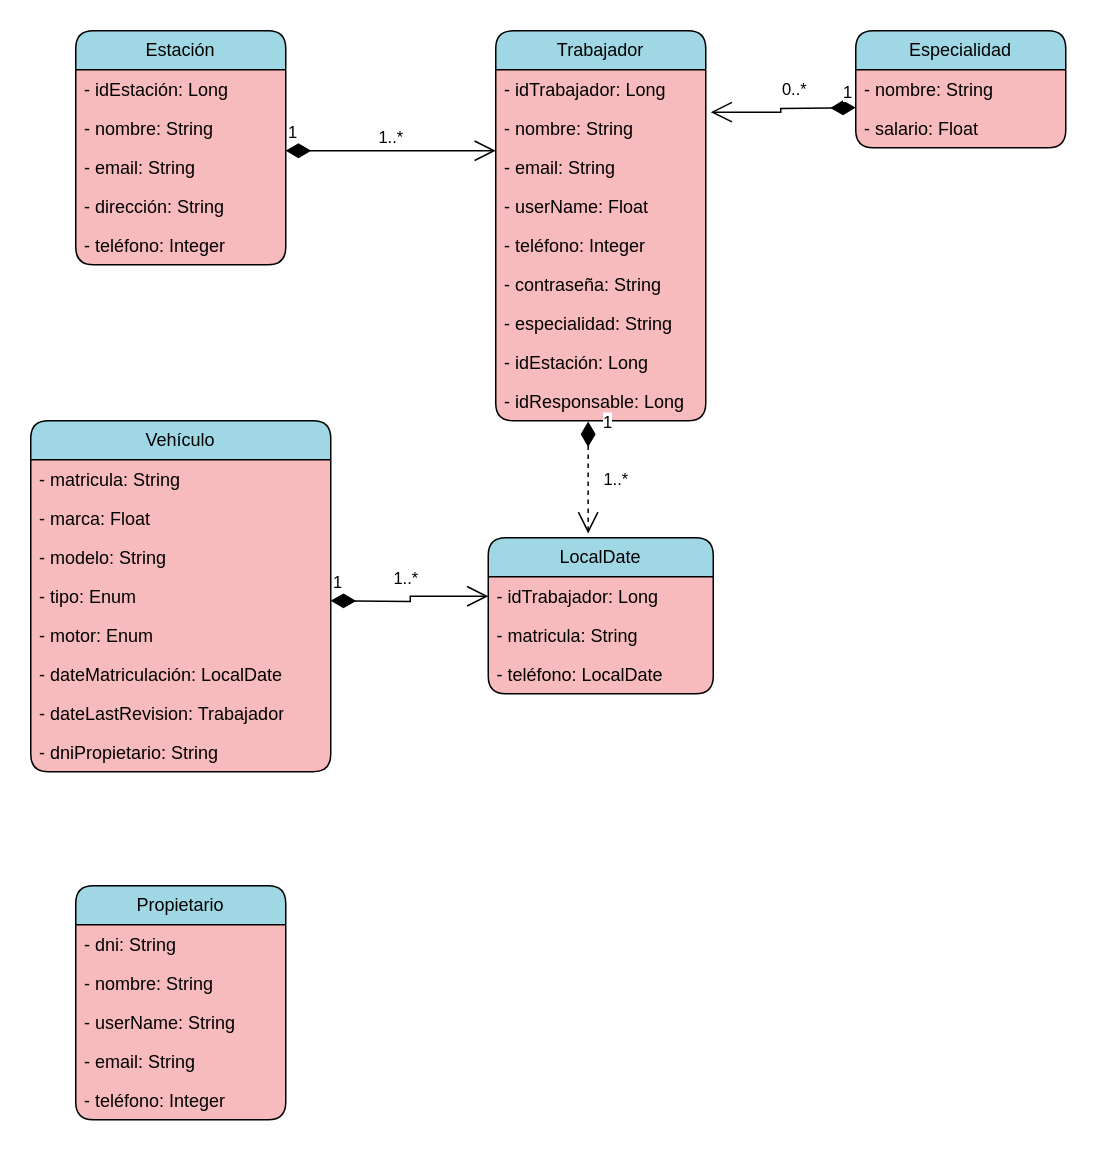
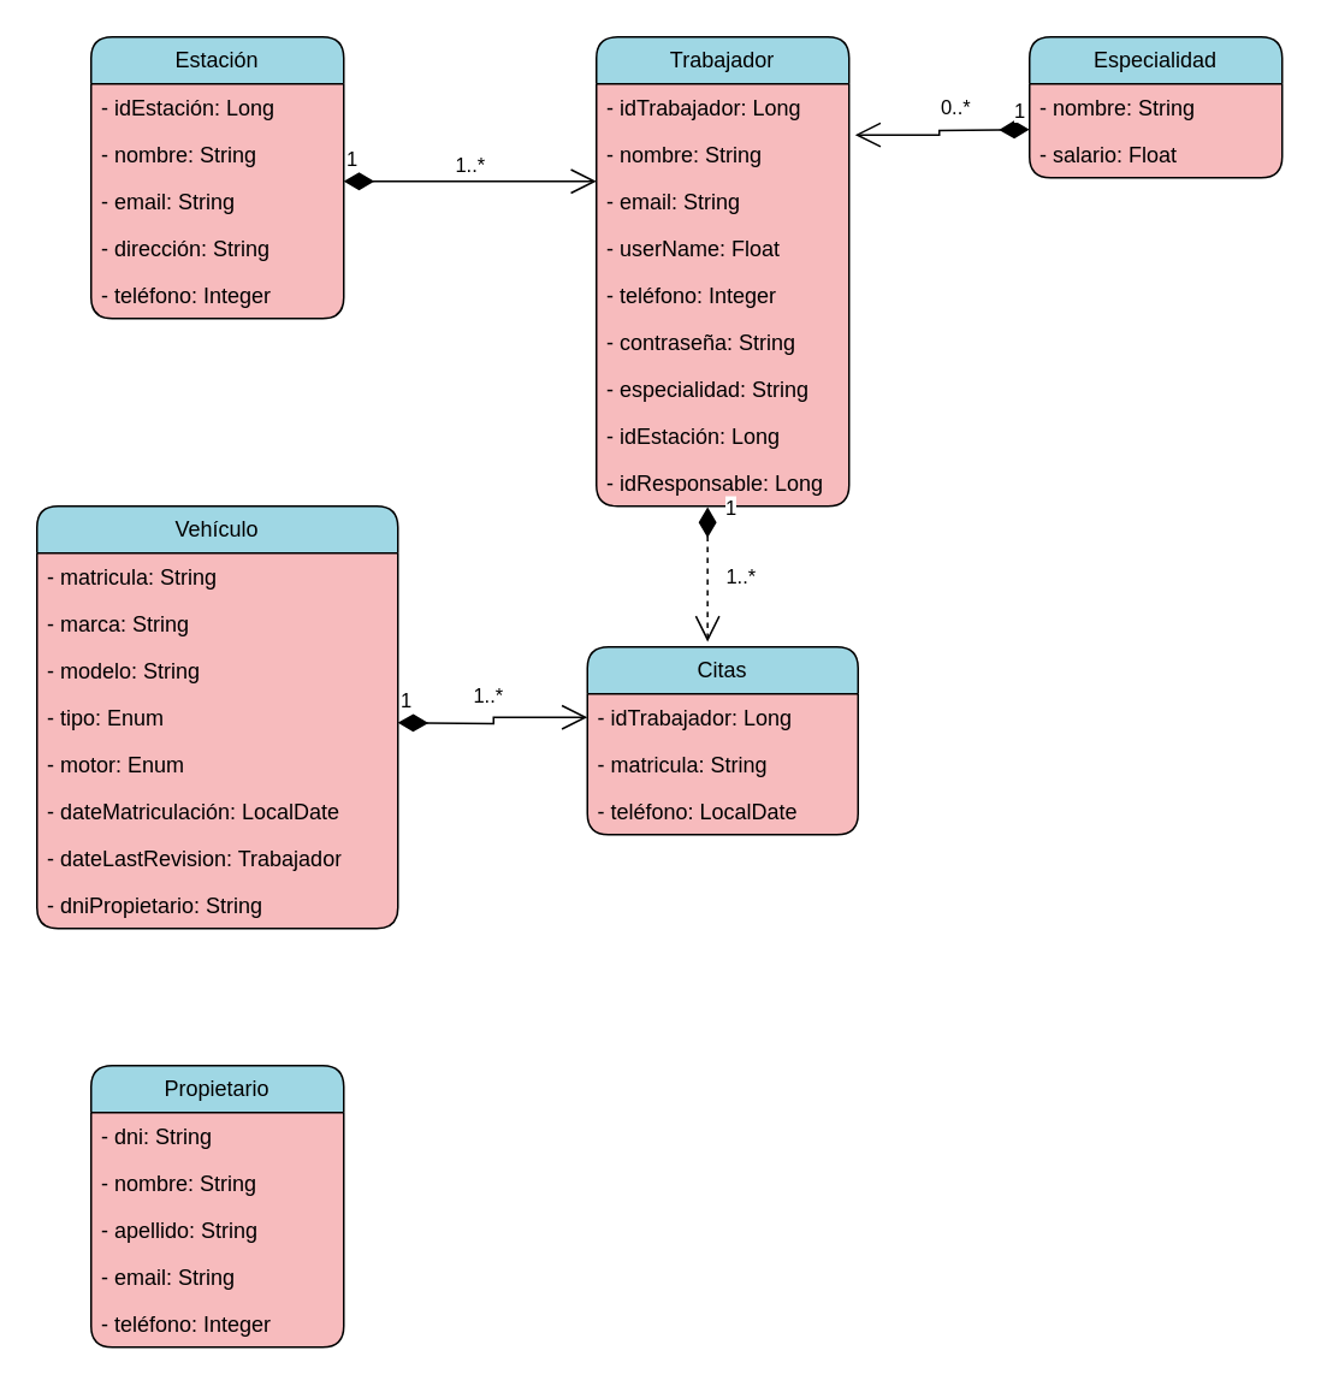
  <mxCell id="0" />
  <mxCell id="1" parent="0" />
  <mxCell id="2" value="Estación" style="swimlane;fontStyle=0;childLayout=stackLayout;horizontal=1;startSize=26;horizontalStack=0;resizeParent=1;resizeParentMax=0;resizeLast=0;collapsible=1;marginBottom=0;whiteSpace=wrap;html=1;perimeterSpacing=0;rounded=1;fillColor=#9fd7e4;swimlaneFillColor=#f7bbbd;gradientColor=none;" parent="1" vertex="1"><mxGeometry x="50" y="20" width="140" height="156" as="geometry" /></mxCell>
  <mxCell id="3" value="- idEstación: Long" style="text;strokeColor=none;fillColor=none;align=left;verticalAlign=top;spacingLeft=4;spacingRight=4;overflow=hidden;rotatable=0;points=[[0,0.5],[1,0.5]];portConstraint=eastwest;whiteSpace=wrap;html=1;" parent="2" vertex="1"><mxGeometry y="26" width="140" height="26" as="geometry" /></mxCell>
  <mxCell id="4" value="- nombre: String" style="text;strokeColor=none;fillColor=none;align=left;verticalAlign=top;spacingLeft=4;spacingRight=4;overflow=hidden;rotatable=0;points=[[0,0.5],[1,0.5]];portConstraint=eastwest;whiteSpace=wrap;html=1;" parent="2" vertex="1"><mxGeometry y="52" width="140" height="26" as="geometry" /></mxCell>
  <mxCell id="5" value="- email: String" style="text;strokeColor=none;fillColor=none;align=left;verticalAlign=top;spacingLeft=4;spacingRight=4;overflow=hidden;rotatable=0;points=[[0,0.5],[1,0.5]];portConstraint=eastwest;whiteSpace=wrap;html=1;" parent="2" vertex="1"><mxGeometry y="78" width="140" height="26" as="geometry" /></mxCell>
  <mxCell id="6" value="- dirección: String" style="text;strokeColor=none;fillColor=none;align=left;verticalAlign=top;spacingLeft=4;spacingRight=4;overflow=hidden;rotatable=0;points=[[0,0.5],[1,0.5]];portConstraint=eastwest;whiteSpace=wrap;html=1;" parent="2" vertex="1"><mxGeometry y="104" width="140" height="26" as="geometry" /></mxCell>
  <mxCell id="7" value="- teléfono: Integer" style="text;strokeColor=none;fillColor=none;align=left;verticalAlign=top;spacingLeft=4;spacingRight=4;overflow=hidden;rotatable=0;points=[[0,0.5],[1,0.5]];portConstraint=eastwest;whiteSpace=wrap;html=1;" parent="2" vertex="1"><mxGeometry y="130" width="140" height="26" as="geometry" /></mxCell>
  <mxCell id="8" value="Trabajador" style="swimlane;fontStyle=0;childLayout=stackLayout;horizontal=1;startSize=26;fillColor=#9fd7e4;horizontalStack=0;resizeParent=1;resizeParentMax=0;resizeLast=0;collapsible=1;marginBottom=0;whiteSpace=wrap;html=1;rounded=1;swimlaneFillColor=#f7bbbd;" parent="1" vertex="1"><mxGeometry x="330" y="20" width="140" height="260" as="geometry" /></mxCell>
  <mxCell id="9" value="- idTrabajador: Long" style="text;strokeColor=none;fillColor=none;align=left;verticalAlign=top;spacingLeft=4;spacingRight=4;overflow=hidden;rotatable=0;points=[[0,0.5],[1,0.5]];portConstraint=eastwest;whiteSpace=wrap;html=1;rounded=1;" parent="8" vertex="1"><mxGeometry y="26" width="140" height="26" as="geometry" /></mxCell>
  <mxCell id="10" value="1" style="endArrow=open;html=1;endSize=12;startArrow=diamondThin;startSize=14;startFill=1;edgeStyle=orthogonalEdgeStyle;align=left;verticalAlign=bottom;rounded=0;entryX=1.024;entryY=0.088;entryDx=0;entryDy=0;entryPerimeter=0;" edge="1" parent="8" target="12"><mxGeometry x="-0.798" y="-1" relative="1" as="geometry"><mxPoint x="240" y="51.29" as="sourcePoint" /><mxPoint x="80" y="51.29" as="targetPoint" /><mxPoint as="offset" /></mxGeometry></mxCell>
  <mxCell id="11" value="0..*" style="edgeLabel;html=1;align=center;verticalAlign=middle;resizable=0;points=[];" vertex="1" connectable="0" parent="10"><mxGeometry x="-0.165" y="-2" relative="1" as="geometry"><mxPoint y="-11" as="offset" /></mxGeometry></mxCell>
  <mxCell id="12" value="- nombre: String" style="text;strokeColor=none;fillColor=none;align=left;verticalAlign=top;spacingLeft=4;spacingRight=4;overflow=hidden;rotatable=0;points=[[0,0.5],[1,0.5]];portConstraint=eastwest;whiteSpace=wrap;html=1;" parent="8" vertex="1"><mxGeometry y="52" width="140" height="26" as="geometry" /></mxCell>
  <mxCell id="13" value="- email: String" style="text;strokeColor=none;fillColor=none;align=left;verticalAlign=top;spacingLeft=4;spacingRight=4;overflow=hidden;rotatable=0;points=[[0,0.5],[1,0.5]];portConstraint=eastwest;whiteSpace=wrap;html=1;" parent="8" vertex="1"><mxGeometry y="78" width="140" height="26" as="geometry" /></mxCell>
  <mxCell id="14" value="- userName: Float" style="text;strokeColor=none;fillColor=none;align=left;verticalAlign=top;spacingLeft=4;spacingRight=4;overflow=hidden;rotatable=0;points=[[0,0.5],[1,0.5]];portConstraint=eastwest;whiteSpace=wrap;html=1;" vertex="1" parent="8"><mxGeometry y="104" width="140" height="26" as="geometry" /></mxCell>
  <mxCell id="15" value="- teléfono: Integer" style="text;strokeColor=none;fillColor=none;align=left;verticalAlign=top;spacingLeft=4;spacingRight=4;overflow=hidden;rotatable=0;points=[[0,0.5],[1,0.5]];portConstraint=eastwest;whiteSpace=wrap;html=1;" vertex="1" parent="8"><mxGeometry y="130" width="140" height="26" as="geometry" /></mxCell>
  <mxCell id="16" value="- contraseña: String" style="text;strokeColor=none;fillColor=none;align=left;verticalAlign=top;spacingLeft=4;spacingRight=4;overflow=hidden;rotatable=0;points=[[0,0.5],[1,0.5]];portConstraint=eastwest;whiteSpace=wrap;html=1;" vertex="1" parent="8"><mxGeometry y="156" width="140" height="26" as="geometry" /></mxCell>
  <mxCell id="17" value="- especialidad: String" style="text;strokeColor=none;fillColor=none;align=left;verticalAlign=top;spacingLeft=4;spacingRight=4;overflow=hidden;rotatable=0;points=[[0,0.5],[1,0.5]];portConstraint=eastwest;whiteSpace=wrap;html=1;" vertex="1" parent="8"><mxGeometry y="182" width="140" height="26" as="geometry" /></mxCell>
  <mxCell id="18" value="- idEstación: Long" style="text;strokeColor=none;fillColor=none;align=left;verticalAlign=top;spacingLeft=4;spacingRight=4;overflow=hidden;rotatable=0;points=[[0,0.5],[1,0.5]];portConstraint=eastwest;whiteSpace=wrap;html=1;" vertex="1" parent="8"><mxGeometry y="208" width="140" height="26" as="geometry" /></mxCell>
  <mxCell id="19" value="- idResponsable: Long" style="text;strokeColor=none;fillColor=none;align=left;verticalAlign=top;spacingLeft=4;spacingRight=4;overflow=hidden;rotatable=0;points=[[0,0.5],[1,0.5]];portConstraint=eastwest;whiteSpace=wrap;html=1;" vertex="1" parent="8"><mxGeometry y="234" width="140" height="26" as="geometry" /></mxCell>
  <mxCell id="20" value="Especialidad" style="swimlane;fontStyle=0;childLayout=stackLayout;horizontal=1;startSize=26;fillColor=#9fd7e4;horizontalStack=0;resizeParent=1;resizeParentMax=0;resizeLast=0;collapsible=1;marginBottom=0;whiteSpace=wrap;html=1;rounded=1;swimlaneFillColor=#f7bbbd;" vertex="1" parent="1"><mxGeometry x="570" y="20" width="140" height="78" as="geometry" /></mxCell>
  <mxCell id="21" value="- nombre: String" style="text;strokeColor=none;fillColor=none;align=left;verticalAlign=top;spacingLeft=4;spacingRight=4;overflow=hidden;rotatable=0;points=[[0,0.5],[1,0.5]];portConstraint=eastwest;whiteSpace=wrap;html=1;gradientColor=none;" vertex="1" parent="20"><mxGeometry y="26" width="140" height="26" as="geometry" /></mxCell>
  <mxCell id="22" value="- salario: Float" style="text;strokeColor=none;fillColor=none;align=left;verticalAlign=top;spacingLeft=4;spacingRight=4;overflow=hidden;rotatable=0;points=[[0,0.5],[1,0.5]];portConstraint=eastwest;whiteSpace=wrap;html=1;" vertex="1" parent="20"><mxGeometry y="52" width="140" height="26" as="geometry" /></mxCell>
  <mxCell id="23" value="Vehículo" style="swimlane;fontStyle=0;childLayout=stackLayout;horizontal=1;startSize=26;fillColor=#9fd7e4;horizontalStack=0;resizeParent=1;resizeParentMax=0;resizeLast=0;collapsible=1;marginBottom=0;whiteSpace=wrap;html=1;rounded=1;swimlaneFillColor=#f7bbbd;" vertex="1" parent="1"><mxGeometry x="20" y="280" width="200" height="234" as="geometry" /></mxCell>
  <mxCell id="24" value="- matricula: String" style="text;strokeColor=none;fillColor=none;align=left;verticalAlign=top;spacingLeft=4;spacingRight=4;overflow=hidden;rotatable=0;points=[[0,0.5],[1,0.5]];portConstraint=eastwest;whiteSpace=wrap;html=1;" vertex="1" parent="23"><mxGeometry y="26" width="200" height="26" as="geometry" /></mxCell>
- <mxCell id="25" value="- marca: Float" style="text;strokeColor=none;fillColor=none;align=left;verticalAlign=top;spacingLeft=4;spacingRight=4;overflow=hidden;rotatable=0;points=[[0,0.5],[1,0.5]];portConstraint=eastwest;whiteSpace=wrap;html=1;" vertex="1" parent="23"><mxGeometry y="52" width="200" height="26" as="geometry" /></mxCell>
+ <mxCell id="25" value="- marca: String" style="text;strokeColor=none;fillColor=none;align=left;verticalAlign=top;spacingLeft=4;spacingRight=4;overflow=hidden;rotatable=0;points=[[0,0.5],[1,0.5]];portConstraint=eastwest;whiteSpace=wrap;html=1;" vertex="1" parent="23"><mxGeometry y="52" width="200" height="26" as="geometry" /></mxCell>
  <mxCell id="26" value="- modelo: String" style="text;strokeColor=none;fillColor=none;align=left;verticalAlign=top;spacingLeft=4;spacingRight=4;overflow=hidden;rotatable=0;points=[[0,0.5],[1,0.5]];portConstraint=eastwest;whiteSpace=wrap;html=1;" vertex="1" parent="23"><mxGeometry y="78" width="200" height="26" as="geometry" /></mxCell>
  <mxCell id="27" value="- tipo: Enum" style="text;strokeColor=none;fillColor=none;align=left;verticalAlign=top;spacingLeft=4;spacingRight=4;overflow=hidden;rotatable=0;points=[[0,0.5],[1,0.5]];portConstraint=eastwest;whiteSpace=wrap;html=1;" vertex="1" parent="23"><mxGeometry y="104" width="200" height="26" as="geometry" /></mxCell>
  <mxCell id="28" value="- motor: Enum" style="text;strokeColor=none;fillColor=none;align=left;verticalAlign=top;spacingLeft=4;spacingRight=4;overflow=hidden;rotatable=0;points=[[0,0.5],[1,0.5]];portConstraint=eastwest;whiteSpace=wrap;html=1;" vertex="1" parent="23"><mxGeometry y="130" width="200" height="26" as="geometry" /></mxCell>
  <mxCell id="29" value="- dateMatriculación: LocalDate" style="text;strokeColor=none;fillColor=none;align=left;verticalAlign=top;spacingLeft=4;spacingRight=4;overflow=hidden;rotatable=0;points=[[0,0.5],[1,0.5]];portConstraint=eastwest;whiteSpace=wrap;html=1;" vertex="1" parent="23"><mxGeometry y="156" width="200" height="26" as="geometry" /></mxCell>
  <mxCell id="30" value="- dateLastRevision: Trabajador" style="text;strokeColor=none;fillColor=none;align=left;verticalAlign=top;spacingLeft=4;spacingRight=4;overflow=hidden;rotatable=0;points=[[0,0.5],[1,0.5]];portConstraint=eastwest;whiteSpace=wrap;html=1;" vertex="1" parent="23"><mxGeometry y="182" width="200" height="26" as="geometry" /></mxCell>
  <mxCell id="31" value="- dniPropietario: String" style="text;strokeColor=none;fillColor=none;align=left;verticalAlign=top;spacingLeft=4;spacingRight=4;overflow=hidden;rotatable=0;points=[[0,0.5],[1,0.5]];portConstraint=eastwest;whiteSpace=wrap;html=1;" vertex="1" parent="23"><mxGeometry y="208" width="200" height="26" as="geometry" /></mxCell>
  <mxCell id="32" value="Propietario" style="swimlane;fontStyle=0;childLayout=stackLayout;horizontal=1;startSize=26;fillColor=#9fd7e4;horizontalStack=0;resizeParent=1;resizeParentMax=0;resizeLast=0;collapsible=1;marginBottom=0;whiteSpace=wrap;html=1;rounded=1;swimlaneFillColor=#f7bbbd;" vertex="1" parent="1"><mxGeometry x="50" y="590" width="140" height="156" as="geometry" /></mxCell>
  <mxCell id="33" value="- dni: String" style="text;strokeColor=none;fillColor=none;align=left;verticalAlign=top;spacingLeft=4;spacingRight=4;overflow=hidden;rotatable=0;points=[[0,0.5],[1,0.5]];portConstraint=eastwest;whiteSpace=wrap;html=1;" vertex="1" parent="32"><mxGeometry y="26" width="140" height="26" as="geometry" /></mxCell>
  <mxCell id="34" value="- nombre: String" style="text;strokeColor=none;fillColor=none;align=left;verticalAlign=top;spacingLeft=4;spacingRight=4;overflow=hidden;rotatable=0;points=[[0,0.5],[1,0.5]];portConstraint=eastwest;whiteSpace=wrap;html=1;" vertex="1" parent="32"><mxGeometry y="52" width="140" height="26" as="geometry" /></mxCell>
- <mxCell id="35" value="- userName: String" style="text;strokeColor=none;fillColor=none;align=left;verticalAlign=top;spacingLeft=4;spacingRight=4;overflow=hidden;rotatable=0;points=[[0,0.5],[1,0.5]];portConstraint=eastwest;whiteSpace=wrap;html=1;" vertex="1" parent="32"><mxGeometry y="78" width="140" height="26" as="geometry" /></mxCell>
+ <mxCell id="35" value="- apellido: String" style="text;strokeColor=none;fillColor=none;align=left;verticalAlign=top;spacingLeft=4;spacingRight=4;overflow=hidden;rotatable=0;points=[[0,0.5],[1,0.5]];portConstraint=eastwest;whiteSpace=wrap;html=1;" vertex="1" parent="32"><mxGeometry y="78" width="140" height="26" as="geometry" /></mxCell>
  <mxCell id="36" value="- email: String" style="text;strokeColor=none;fillColor=none;align=left;verticalAlign=top;spacingLeft=4;spacingRight=4;overflow=hidden;rotatable=0;points=[[0,0.5],[1,0.5]];portConstraint=eastwest;whiteSpace=wrap;html=1;" vertex="1" parent="32"><mxGeometry y="104" width="140" height="26" as="geometry" /></mxCell>
  <mxCell id="37" value="- teléfono: Integer" style="text;strokeColor=none;fillColor=none;align=left;verticalAlign=top;spacingLeft=4;spacingRight=4;overflow=hidden;rotatable=0;points=[[0,0.5],[1,0.5]];portConstraint=eastwest;whiteSpace=wrap;html=1;" vertex="1" parent="32"><mxGeometry y="130" width="140" height="26" as="geometry" /></mxCell>
  <mxCell id="38" value="1" style="endArrow=open;html=1;endSize=12;startArrow=diamondThin;startSize=14;startFill=1;edgeStyle=orthogonalEdgeStyle;align=left;verticalAlign=bottom;rounded=0;" edge="1" parent="1"><mxGeometry x="-1" y="3" relative="1" as="geometry"><mxPoint x="190" y="100" as="sourcePoint" /><mxPoint x="330" y="100" as="targetPoint" /></mxGeometry></mxCell>
  <mxCell id="39" value="1..*" style="edgeLabel;html=1;align=center;verticalAlign=middle;resizable=0;points=[];" vertex="1" connectable="0" parent="38"><mxGeometry x="-0.309" relative="1" as="geometry"><mxPoint x="21" y="-10" as="offset" /></mxGeometry></mxCell>
- <mxCell id="40" value="LocalDate" style="swimlane;fontStyle=0;childLayout=stackLayout;horizontal=1;startSize=26;fillColor=#9fd7e4;horizontalStack=0;resizeParent=1;resizeParentMax=0;resizeLast=0;collapsible=1;marginBottom=0;whiteSpace=wrap;html=1;rounded=1;swimlaneFillColor=#f7bbbd;" vertex="1" parent="1"><mxGeometry x="325" y="358" width="150" height="104" as="geometry" /></mxCell>
+ <mxCell id="40" value="Citas" style="swimlane;fontStyle=0;childLayout=stackLayout;horizontal=1;startSize=26;fillColor=#9fd7e4;horizontalStack=0;resizeParent=1;resizeParentMax=0;resizeLast=0;collapsible=1;marginBottom=0;whiteSpace=wrap;html=1;rounded=1;swimlaneFillColor=#f7bbbd;" vertex="1" parent="1"><mxGeometry x="325" y="358" width="150" height="104" as="geometry" /></mxCell>
  <mxCell id="41" value="- idTrabajador: Long" style="text;strokeColor=none;fillColor=none;align=left;verticalAlign=top;spacingLeft=4;spacingRight=4;overflow=hidden;rotatable=0;points=[[0,0.5],[1,0.5]];portConstraint=eastwest;whiteSpace=wrap;html=1;" vertex="1" parent="40"><mxGeometry y="26" width="150" height="26" as="geometry" /></mxCell>
  <mxCell id="42" value="- matricula: String" style="text;strokeColor=none;fillColor=none;align=left;verticalAlign=top;spacingLeft=4;spacingRight=4;overflow=hidden;rotatable=0;points=[[0,0.5],[1,0.5]];portConstraint=eastwest;whiteSpace=wrap;html=1;" vertex="1" parent="40"><mxGeometry y="52" width="150" height="26" as="geometry" /></mxCell>
  <mxCell id="43" value="- teléfono: LocalDate" style="text;strokeColor=none;fillColor=none;align=left;verticalAlign=top;spacingLeft=4;spacingRight=4;overflow=hidden;rotatable=0;points=[[0,0.5],[1,0.5]];portConstraint=eastwest;whiteSpace=wrap;html=1;" vertex="1" parent="40"><mxGeometry y="78" width="150" height="26" as="geometry" /></mxCell>
  <mxCell id="44" value="1" style="endArrow=open;html=1;endSize=12;startArrow=diamondThin;startSize=14;startFill=1;edgeStyle=orthogonalEdgeStyle;align=left;verticalAlign=bottom;rounded=0;entryX=0;entryY=0.5;entryDx=0;entryDy=0;" edge="1" parent="1" target="41"><mxGeometry x="-1" y="3" relative="1" as="geometry"><mxPoint x="220" y="400" as="sourcePoint" /><mxPoint x="320" y="400" as="targetPoint" /></mxGeometry></mxCell>
  <mxCell id="45" value="1..*" style="edgeLabel;html=1;align=center;verticalAlign=middle;resizable=0;points=[];" vertex="1" connectable="0" parent="44"><mxGeometry x="-0.205" relative="1" as="geometry"><mxPoint x="7" y="-16" as="offset" /></mxGeometry></mxCell>
  <mxCell id="46" value="1" style="endArrow=open;html=1;endSize=12;startArrow=diamondThin;startSize=14;startFill=1;edgeStyle=orthogonalEdgeStyle;align=left;verticalAlign=bottom;rounded=0;exitX=0.44;exitY=1.018;exitDx=0;exitDy=0;exitPerimeter=0;entryX=0.444;entryY=-0.028;entryDx=0;entryDy=0;entryPerimeter=0;dashed=1;" edge="1" parent="1" source="19" target="40"><mxGeometry x="-0.745" y="8" relative="1" as="geometry"><mxPoint x="270" y="300" as="sourcePoint" /><mxPoint x="430" y="300" as="targetPoint" /><mxPoint as="offset" /></mxGeometry></mxCell>
  <mxCell id="47" value="1..*" style="edgeLabel;html=1;align=center;verticalAlign=middle;resizable=0;points=[];" vertex="1" connectable="0" parent="46"><mxGeometry x="0.297" relative="1" as="geometry"><mxPoint x="18" y="-10" as="offset" /></mxGeometry></mxCell>
